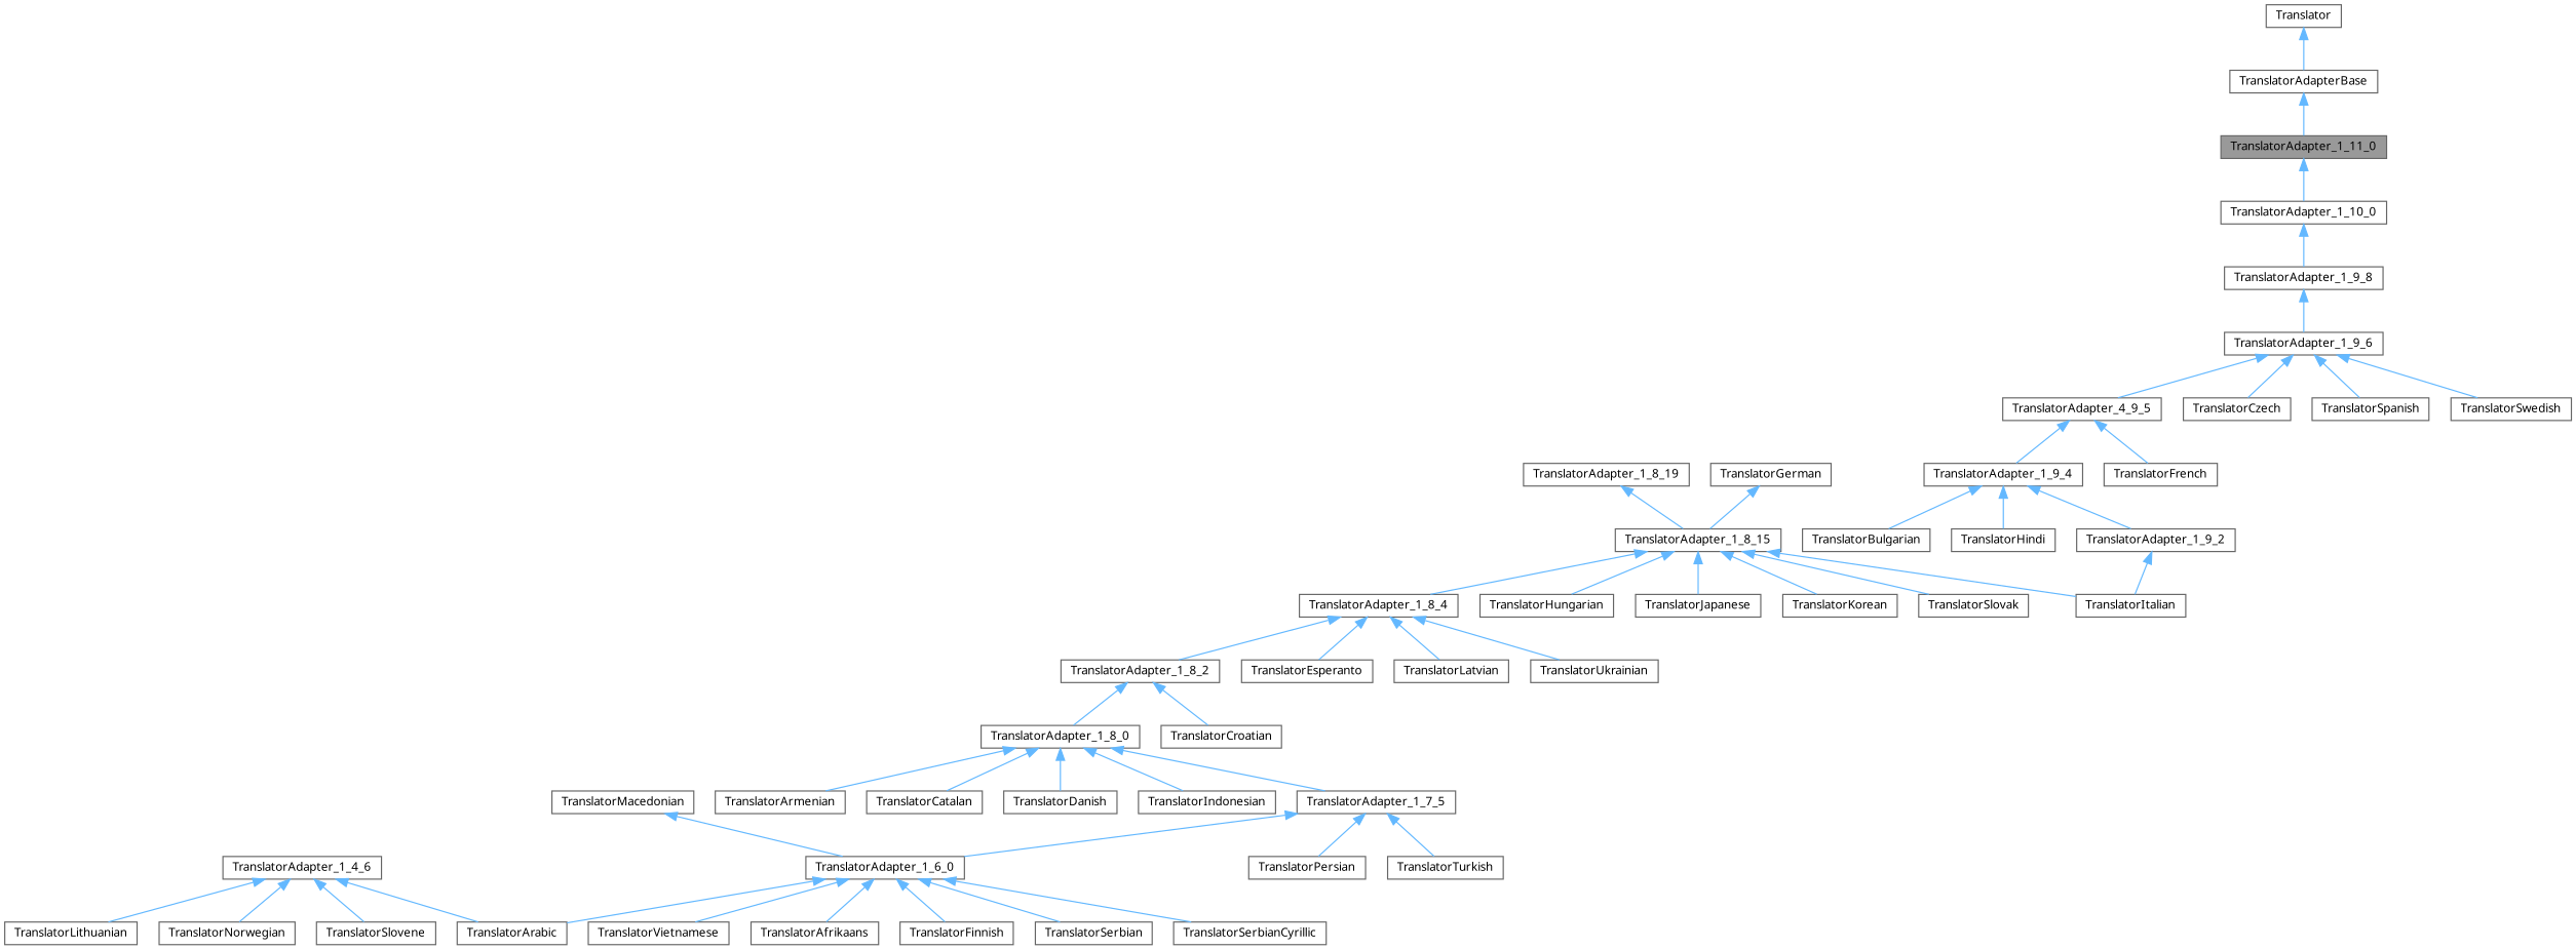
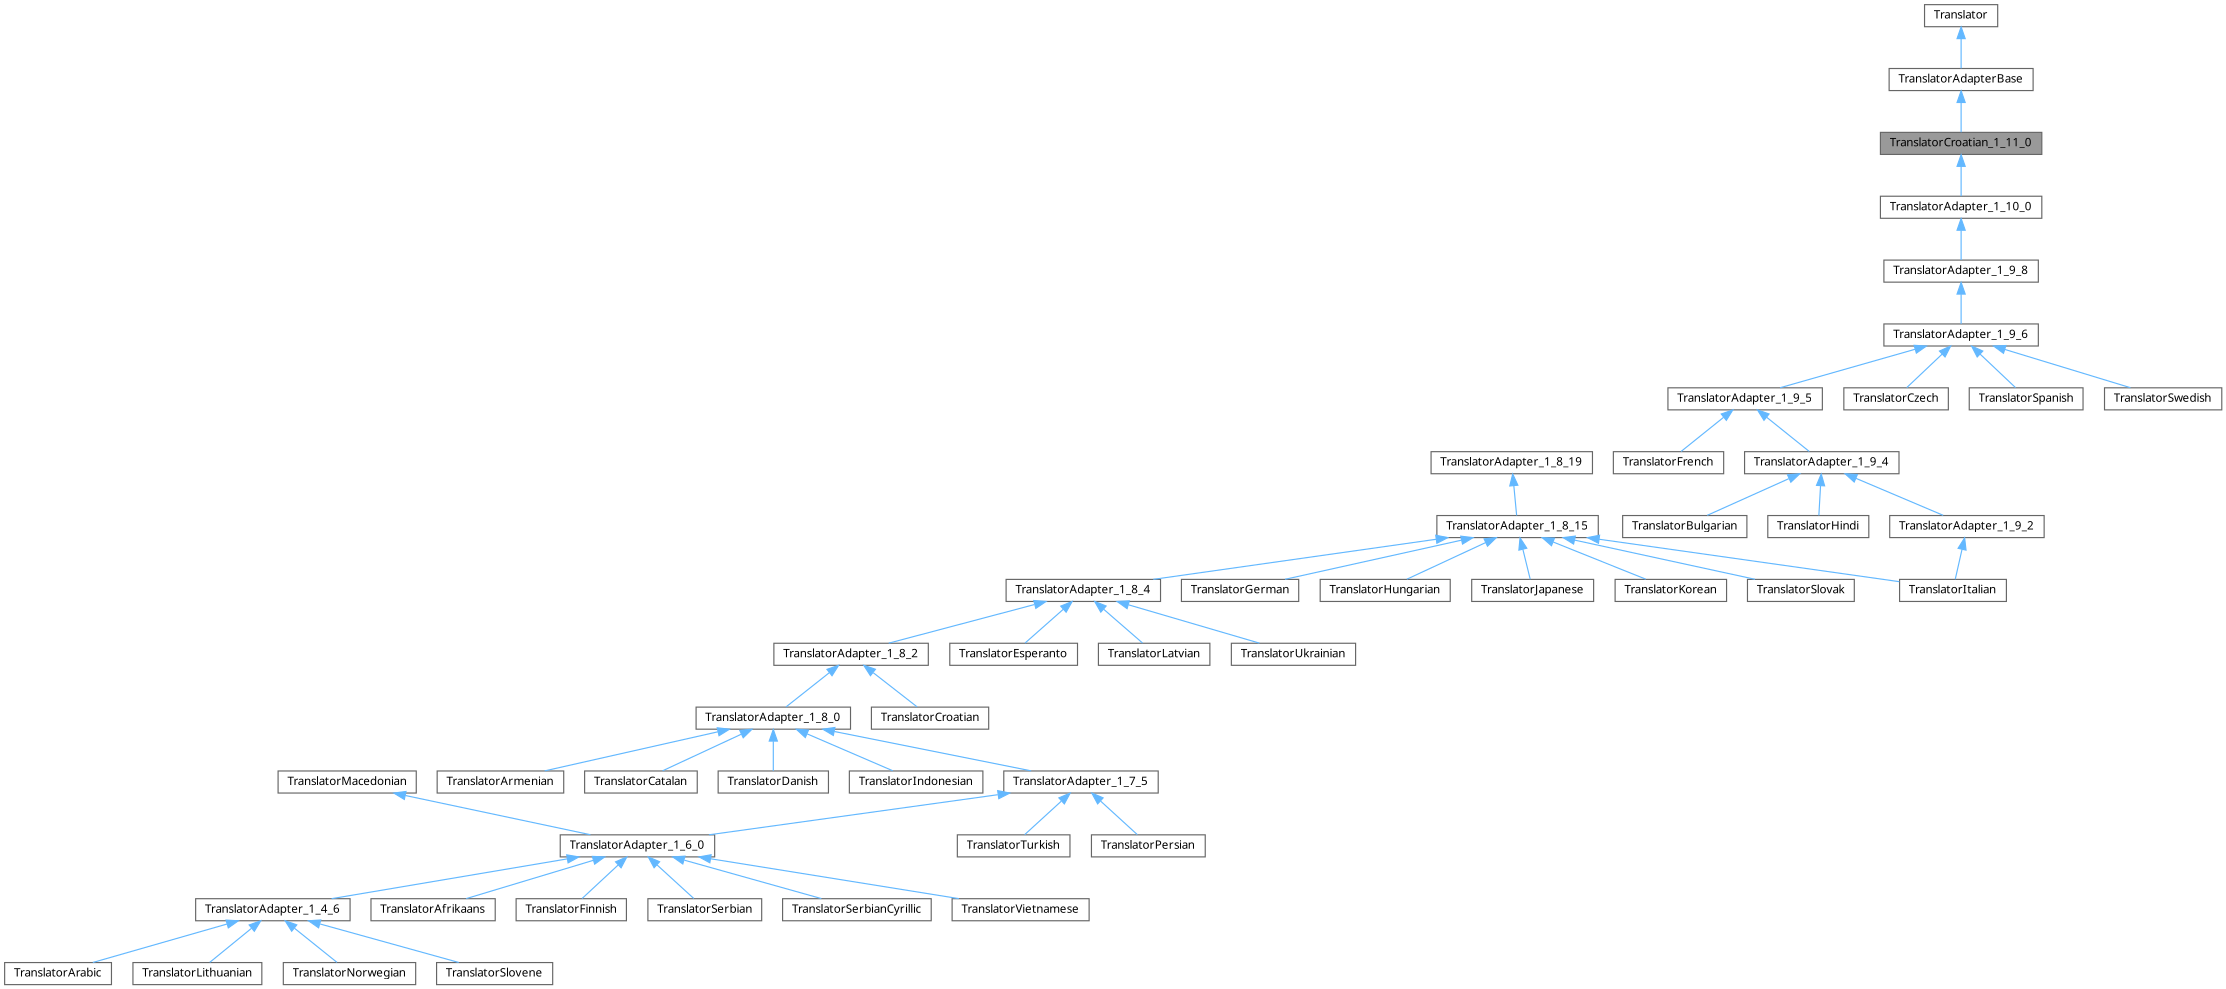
  digraph {
    fontname="Noto Sans"
    node [color=gray40 fillcolor=white fontname="Noto Sans" fontsize=10 shape=box style=filled]
    edge [color=steelblue1 dir=back fontname="Noto Sans" fontsize=10 labelfontname=Helvetica labelfontsize=10 style=solid]
-   n1 [fillcolor=grey60 fontcolor=black height=0.2 label=TranslatorAdapter_1_11_0 width=0.4]
+   n1 [fillcolor=grey60 fontcolor=black height=0.2 label=TranslatorCroatian_1_11_0 width=0.4]
    n2 [height=0.2 label=TranslatorAdapter_1_10_0 width=0.4]
    n3 [height=0.2 label=TranslatorAdapter_1_9_8 width=0.4]
    n4 [height=0.2 label=TranslatorAdapterBase width=0.4]
    n5 [height=0.2 label=Translator width=0.4]
    n6 [height=0.2 label=TranslatorAdapter_1_9_6 width=0.4]
-   n7 [height=0.2 label=TranslatorAdapter_4_9_5 width=0.4]
+   n7 [height=0.2 label=TranslatorAdapter_1_9_5 width=0.4]
    n8 [height=0.2 label=TranslatorCzech width=0.4]
    n9 [height=0.2 label=TranslatorSpanish width=0.4]
    n10 [height=0.2 label=TranslatorSwedish width=0.4]
    n11 [height=0.2 label=TranslatorAdapter_1_9_4 width=0.4]
    n12 [height=0.2 label=TranslatorFrench width=0.4]
    n13 [height=0.2 label=TranslatorAdapter_1_9_2 width=0.4]
    n14 [height=0.2 label=TranslatorBulgarian width=0.4]
    n15 [height=0.2 label=TranslatorHindi width=0.4]
    n16 [height=0.2 label=TranslatorItalian width=0.4]
    n17 [height=0.2 label=TranslatorAdapter_1_8_19 width=0.4]
    n18 [height=0.2 label=TranslatorAdapter_1_8_15 width=0.4]
    n19 [height=0.2 label=TranslatorAdapter_1_8_4 width=0.4]
    n20 [height=0.2 label=TranslatorGerman width=0.4]
    n21 [height=0.2 label=TranslatorHungarian width=0.4]
    n22 [height=0.2 label=TranslatorJapanese width=0.4]
    n23 [height=0.2 label=TranslatorKorean width=0.4]
    n24 [height=0.2 label=TranslatorSlovak width=0.4]
    n25 [height=0.2 label=TranslatorAdapter_1_8_2 width=0.4]
    n26 [height=0.2 label=TranslatorEsperanto width=0.4]
    n27 [height=0.2 label=TranslatorLatvian width=0.4]
    n28 [height=0.2 label=TranslatorUkrainian width=0.4]
    n29 [height=0.2 label=TranslatorAdapter_1_8_0 width=0.4]
    n30 [height=0.2 label=TranslatorCroatian width=0.4]
    n31 [height=0.2 label=TranslatorAdapter_1_7_5 width=0.4]
    n32 [height=0.2 label=TranslatorArmenian width=0.4]
    n33 [height=0.2 label=TranslatorCatalan width=0.4]
    n34 [height=0.2 label=TranslatorDanish width=0.4]
    n35 [height=0.2 label=TranslatorIndonesian width=0.4]
    n36 [height=0.2 label=TranslatorAdapter_1_6_0 width=0.4]
    n37 [height=0.2 label=TranslatorPersian width=0.4]
    n38 [height=0.2 label=TranslatorTurkish width=0.4]
    n39 [height=0.2 label=TranslatorAdapter_1_4_6 width=0.4]
    n40 [height=0.2 label=TranslatorAfrikaans width=0.4]
    n41 [height=0.2 label=TranslatorFinnish width=0.4]
    n42 [height=0.2 label=TranslatorSerbian width=0.4]
    n43 [height=0.2 label=TranslatorSerbianCyrillic width=0.4]
    n44 [height=0.2 label=TranslatorVietnamese width=0.4]
    n45 [height=0.2 label=TranslatorArabic width=0.4]
    n46 [height=0.2 label=TranslatorLithuanian width=0.4]
    n47 [height=0.2 label=TranslatorNorwegian width=0.4]
    n48 [height=0.2 label=TranslatorSlovene width=0.4]
    n49 [height=0.2 label=TranslatorMacedonian width=0.4]
    n1 -> n2
    n2 -> n3
    n3 -> n6
    n4 -> n1
    n5 -> n4
    n6 -> n7
    n6 -> n8
    n6 -> n9
    n6 -> n10
    n7 -> n11
    n7 -> n12
    n11 -> n13
    n11 -> n14
    n11 -> n15
    n13 -> n16
    n17 -> n18
    n18 -> n16
    n18 -> n19
-   n20 -> n18
+   n18 -> n20
    n18 -> n21
    n18 -> n22
    n18 -> n23
    n18 -> n24
    n19 -> n25
    n19 -> n26
    n19 -> n27
    n19 -> n28
    n25 -> n29
    n25 -> n30
    n29 -> n31
    n29 -> n32
    n29 -> n33
    n29 -> n34
    n29 -> n35
    n31 -> n36
    n31 -> n37
    n31 -> n38
-   n36 -> n45
+   n36 -> n39
    n36 -> n40
    n36 -> n41
    n36 -> n42
    n36 -> n43
    n36 -> n44
    n39 -> n45
    n39 -> n46
    n39 -> n47
    n39 -> n48
    n49 -> n36
  }
